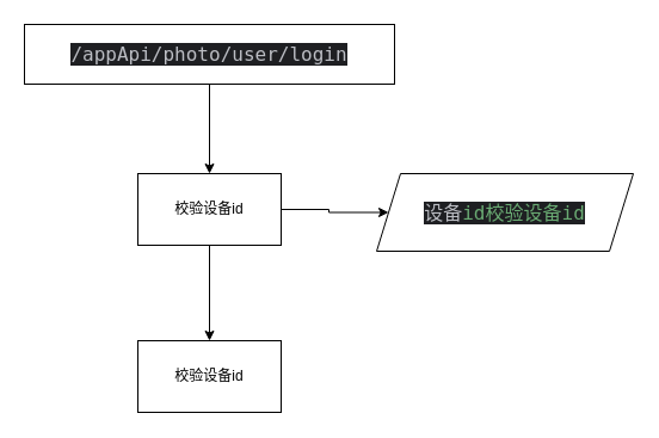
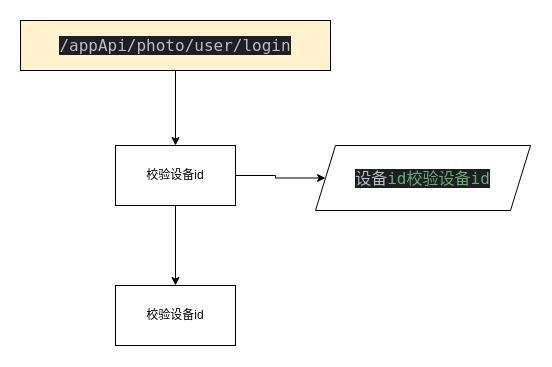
  <mxCell id="0" />
  <mxCell id="1" parent="0" />
  <mxCell id="2" value="" style="edgeStyle=orthogonalEdgeStyle;rounded=0;orthogonalLoop=1;jettySize=auto;html=1;" edge="1" parent="1" source="3" target="6"><mxGeometry relative="1" as="geometry" /></mxCell>
- <mxCell id="3" value="&lt;div style=&quot;background-color:#1e1f22;color:#bcbec4&quot;&gt;&lt;pre style=&quot;font-family:'JetBrains Mono',monospace;font-size:12.0pt;&quot;&gt;/appApi/photo/user/login&lt;/pre&gt;&lt;/div&gt;" style="rounded=0;whiteSpace=wrap;html=1;" vertex="1" parent="1"><mxGeometry x="20" y="20" width="310" height="50" as="geometry" /></mxCell>
+ <mxCell id="3" value="&lt;div style=&quot;background-color:#1e1f22;color:#bcbec4&quot;&gt;&lt;pre style=&quot;font-family:'JetBrains Mono',monospace;font-size:12.0pt;&quot;&gt;/appApi/photo/user/login&lt;/pre&gt;&lt;/div&gt;" style="rounded=0;whiteSpace=wrap;html=1;fillColor=#fff2cc;" vertex="1" parent="1"><mxGeometry x="20" y="20" width="310" height="50" as="geometry" /></mxCell>
  <mxCell id="4" value="" style="edgeStyle=orthogonalEdgeStyle;rounded=0;orthogonalLoop=1;jettySize=auto;html=1;" edge="1" parent="1" source="6" target="7"><mxGeometry relative="1" as="geometry" /></mxCell>
  <mxCell id="5" value="" style="edgeStyle=orthogonalEdgeStyle;rounded=0;orthogonalLoop=1;jettySize=auto;html=1;" edge="1" parent="1" source="6" target="8"><mxGeometry relative="1" as="geometry" /></mxCell>
  <mxCell id="6" value="校验设备id" style="whiteSpace=wrap;html=1;rounded=0;" vertex="1" parent="1"><mxGeometry x="115" y="145" width="120" height="60" as="geometry" /></mxCell>
  <mxCell id="7" value="校验设备id" style="whiteSpace=wrap;html=1;rounded=0;" vertex="1" parent="1"><mxGeometry x="115" y="285" width="120" height="60" as="geometry" /></mxCell>
  <mxCell id="8" value="&lt;div style=&quot;background-color:#1e1f22;color:#bcbec4&quot;&gt;&lt;pre style=&quot;font-family:'Menlo-Regular',monospace;font-size:12.0pt;&quot;&gt;设备&lt;span style=&quot;color:#6aab73;font-family:'JetBrains Mono',monospace;&quot;&gt;id&lt;/span&gt;&lt;span style=&quot;color:#6aab73;&quot;&gt;校验设备id&lt;/span&gt;&lt;/pre&gt;&lt;/div&gt;" style="shape=parallelogram;perimeter=parallelogramPerimeter;whiteSpace=wrap;html=1;fixedSize=1;rounded=0;" vertex="1" parent="1"><mxGeometry x="315" y="145" width="215" height="65" as="geometry" /></mxCell>
